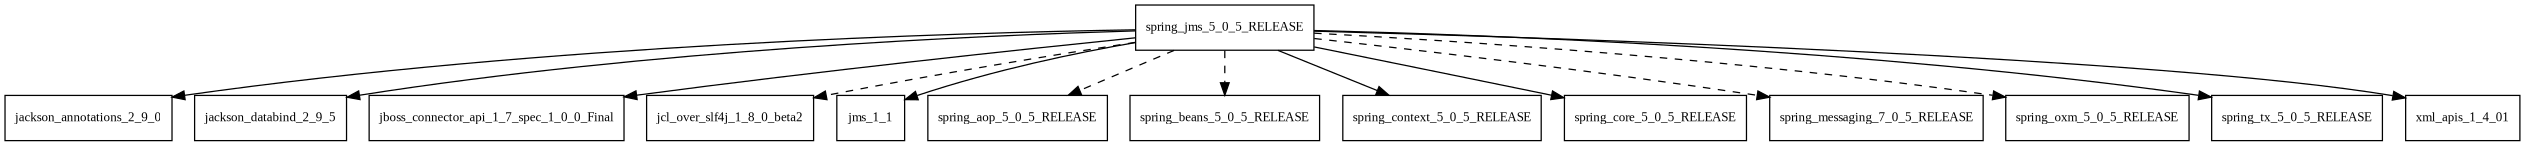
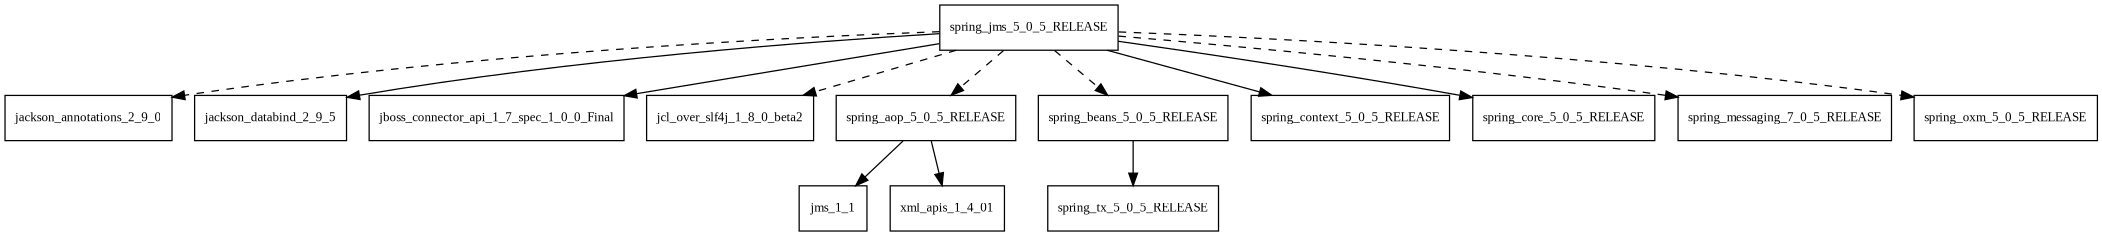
  digraph {
    fontname="Liberation Serif"
    node [fontname="Liberation Serif" fontsize=10.0 shape=box]
    edge [fontname="Liberation Serif" style=solid]
    spring_jms_5_0_5_RELEASE
    jackson_annotations_2_9_0
    jackson_databind_2_9_5
    jboss_connector_api_1_7_spec_1_0_0_Final
    jcl_over_slf4j_1_8_0_beta2
    jms_1_1
    spring_aop_5_0_5_RELEASE
    spring_beans_5_0_5_RELEASE
    spring_context_5_0_5_RELEASE
    spring_core_5_0_5_RELEASE
    n11 [label=spring_messaging_7_0_5_RELEASE]
    spring_oxm_5_0_5_RELEASE
    spring_tx_5_0_5_RELEASE
    xml_apis_1_4_01
-   spring_jms_5_0_5_RELEASE -> jackson_annotations_2_9_0
+   spring_jms_5_0_5_RELEASE -> jackson_annotations_2_9_0 [style=dashed]
    spring_jms_5_0_5_RELEASE -> jackson_databind_2_9_5
    spring_jms_5_0_5_RELEASE -> jboss_connector_api_1_7_spec_1_0_0_Final
    spring_jms_5_0_5_RELEASE -> jcl_over_slf4j_1_8_0_beta2 [style=dashed]
-   spring_jms_5_0_5_RELEASE -> jms_1_1
+   spring_aop_5_0_5_RELEASE -> jms_1_1
    spring_jms_5_0_5_RELEASE -> spring_aop_5_0_5_RELEASE [style=dashed]
    spring_jms_5_0_5_RELEASE -> spring_beans_5_0_5_RELEASE [style=dashed]
    spring_jms_5_0_5_RELEASE -> spring_context_5_0_5_RELEASE
    spring_jms_5_0_5_RELEASE -> spring_core_5_0_5_RELEASE
    spring_jms_5_0_5_RELEASE -> n11 [style=dashed]
    spring_jms_5_0_5_RELEASE -> spring_oxm_5_0_5_RELEASE [style=dashed]
-   spring_jms_5_0_5_RELEASE -> spring_tx_5_0_5_RELEASE
-   spring_jms_5_0_5_RELEASE -> xml_apis_1_4_01
+   spring_beans_5_0_5_RELEASE -> spring_tx_5_0_5_RELEASE
+   spring_aop_5_0_5_RELEASE -> xml_apis_1_4_01
  }
